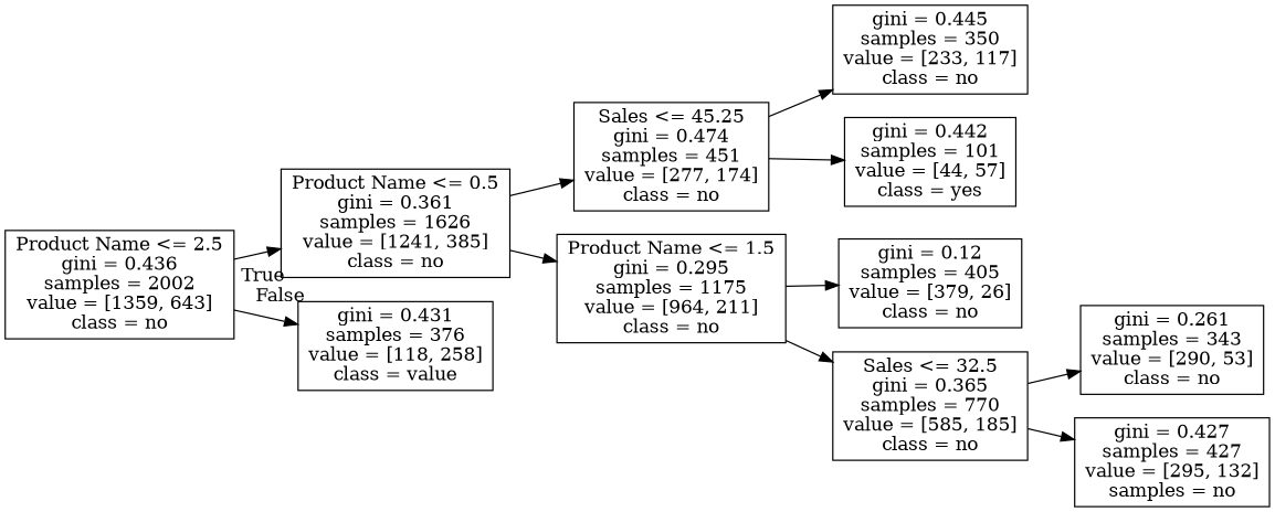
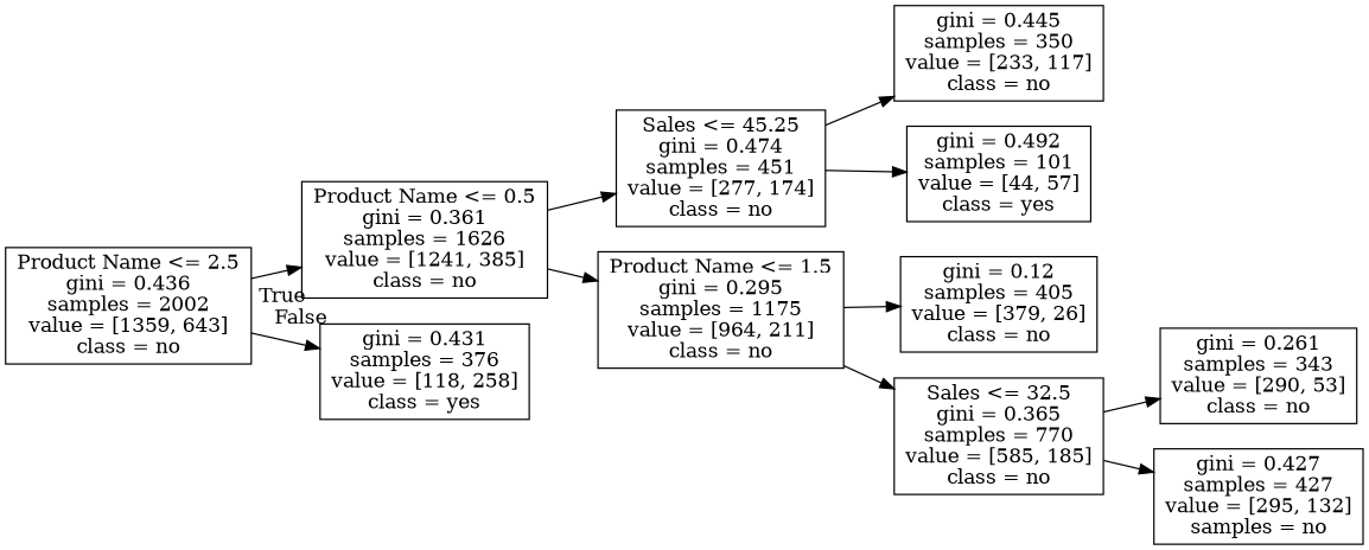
  digraph {
    rankdir=LR
    node [shape=box]
    n1 [label="Product Name <= 2.5\ngini = 0.436\nsamples = 2002\nvalue = [1359, 643]\nclass = no"]
    n2 [label="Product Name <= 0.5\ngini = 0.361\nsamples = 1626\nvalue = [1241, 385]\nclass = no"]
-   n3 [label="gini = 0.431\nsamples = 376\nvalue = [118, 258]\nclass = value"]
+   n3 [label="gini = 0.431\nsamples = 376\nvalue = [118, 258]\nclass = yes"]
    n4 [label="Sales <= 45.25\ngini = 0.474\nsamples = 451\nvalue = [277, 174]\nclass = no"]
    n5 [label="Product Name <= 1.5\ngini = 0.295\nsamples = 1175\nvalue = [964, 211]\nclass = no"]
    n6 [label="gini = 0.445\nsamples = 350\nvalue = [233, 117]\nclass = no"]
-   n7 [label="gini = 0.442\nsamples = 101\nvalue = [44, 57]\nclass = yes"]
+   n7 [label="gini = 0.492\nsamples = 101\nvalue = [44, 57]\nclass = yes"]
    n8 [label="gini = 0.12\nsamples = 405\nvalue = [379, 26]\nclass = no"]
    n9 [label="Sales <= 32.5\ngini = 0.365\nsamples = 770\nvalue = [585, 185]\nclass = no"]
    n10 [label="gini = 0.261\nsamples = 343\nvalue = [290, 53]\nclass = no"]
    n11 [label="gini = 0.427\nsamples = 427\nvalue = [295, 132]\nsamples = no"]
    n1 -> n2 [headlabel=True labelangle=45 labeldistance=2.5]
    n1 -> n3 [headlabel=False labelangle=-45 labeldistance=2.5]
    n2 -> n4
    n2 -> n5
    n4 -> n6
    n4 -> n7
    n5 -> n8
    n5 -> n9
    n9 -> n10
    n9 -> n11
  }
